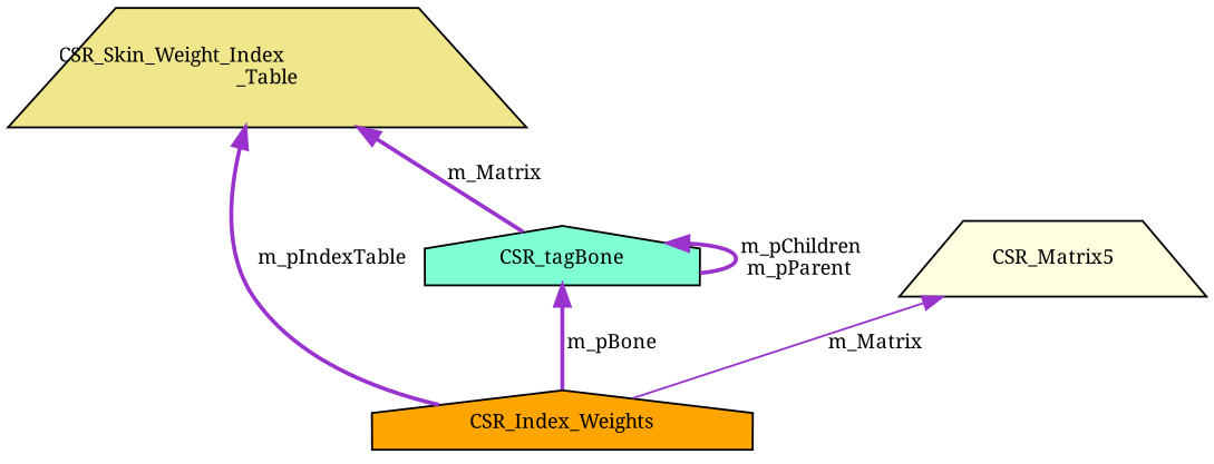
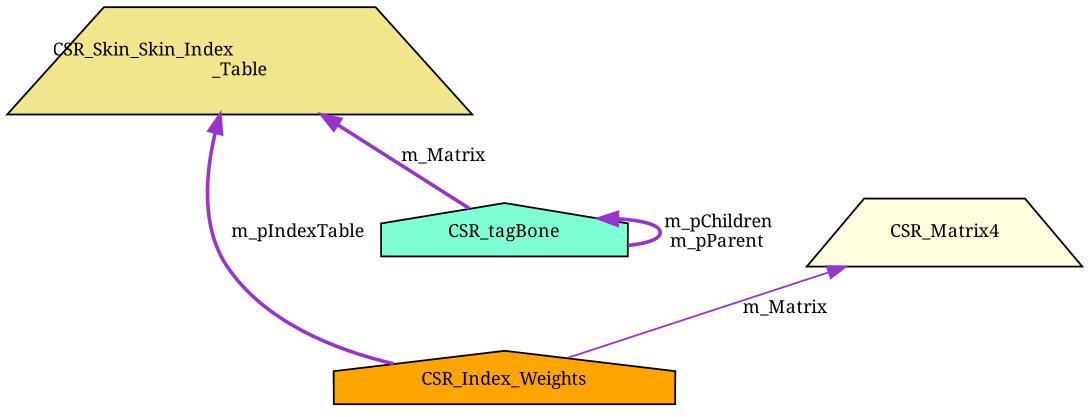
  digraph {
    fontname="Noto Serif"
    node [color=black fontname="Noto Serif" fontsize=10 shape=house style=filled]
    edge [color=darkorchid3 dir=back fontname="Noto Serif" fontsize=10 labelfontname=Helvetica labelfontsize=10 style=bold]
    n1 [fillcolor=orange fontcolor=black height=0.2 label=CSR_Index_Weights width=0.4]
    n2 [fillcolor=aquamarine height=0.2 label=CSR_tagBone width=0.4]
-   n3 [fillcolor=lightyellow height=0.2 label=CSR_Matrix5 shape=trapezium width=0.4]
-   n4 [fillcolor=khaki height=0.2 label="CSR_Skin_Weight_Index\l_Table" shape=trapezium width=0.4]
-   n2 -> n1 [label=" m_pBone"]
+   n3 [fillcolor=lightyellow height=0.2 label=CSR_Matrix4 shape=trapezium width=0.4]
+   n4 [fillcolor=khaki height=0.2 label="CSR_Skin_Skin_Index\l_Table" shape=trapezium width=0.4]
    n2 -> n2 [label=" m_pChildren\nm_pParent"]
    n3 -> n1 [label=" m_Matrix" style=solid]
    n4 -> n1 [label=" m_pIndexTable"]
    n4 -> n2 [label=" m_Matrix"]
  }
